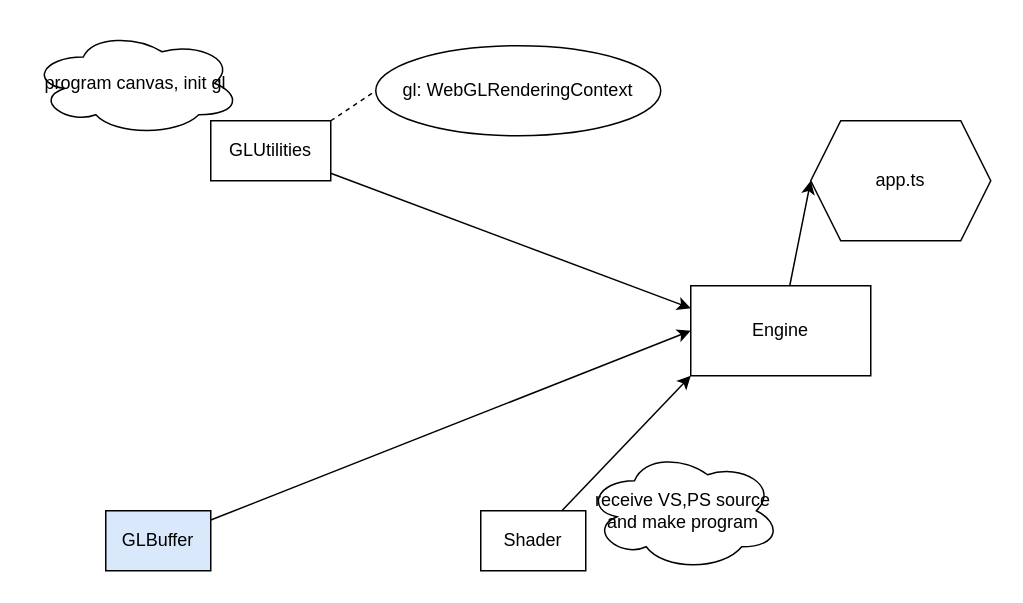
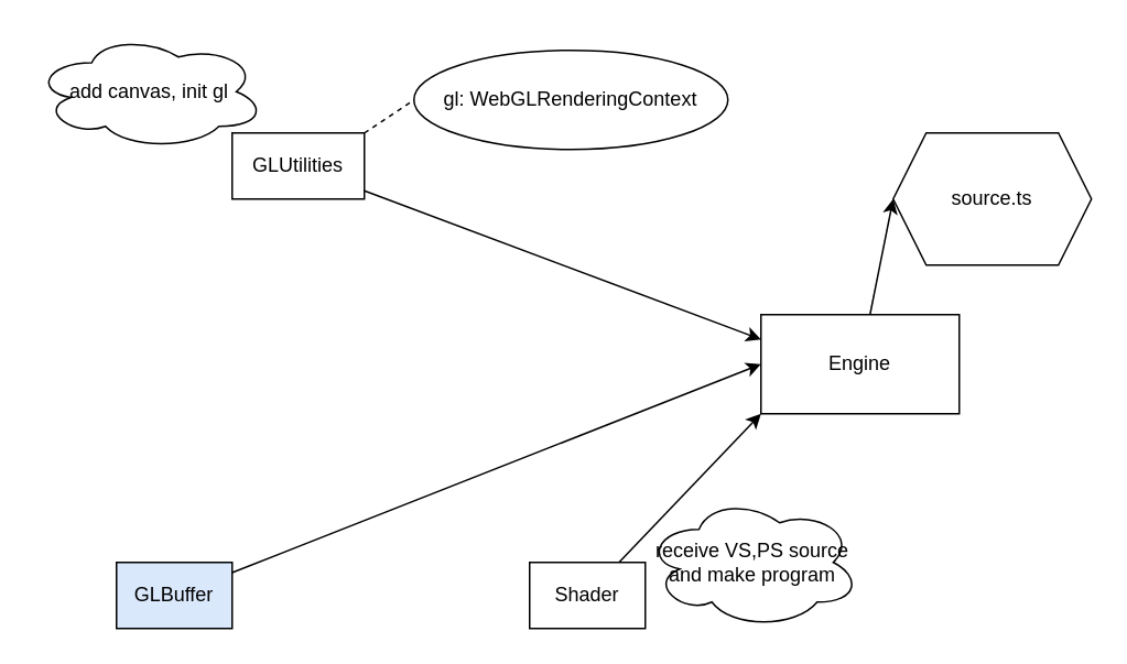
  <mxCell id="0" />
  <mxCell id="1" parent="0" />
  <mxCell id="2" value="GLUtilities" style="rounded=0;whiteSpace=wrap;html=1;" vertex="1" parent="1"><mxGeometry x="140" y="80" width="80" height="40" as="geometry" /></mxCell>
  <mxCell id="3" value="" style="endArrow=classic;html=1;entryX=0;entryY=0.25;entryDx=0;entryDy=0;" edge="1" parent="1" source="2" target="10"><mxGeometry width="50" height="50" relative="1" as="geometry"><mxPoint x="200" y="170" as="sourcePoint" /><mxPoint x="200" y="250" as="targetPoint" /></mxGeometry></mxCell>
  <mxCell id="4" value="gl: WebGLRenderingContext" style="ellipse;whiteSpace=wrap;html=1;" vertex="1" parent="1"><mxGeometry x="250" y="30" width="190" height="60" as="geometry" /></mxCell>
  <mxCell id="5" value="" style="endArrow=none;dashed=1;html=1;exitX=1;exitY=0;exitDx=0;exitDy=0;entryX=0;entryY=0.5;entryDx=0;entryDy=0;" edge="1" parent="1" source="2" target="4"><mxGeometry width="50" height="50" relative="1" as="geometry"><mxPoint x="230" y="90" as="sourcePoint" /><mxPoint x="280" y="40" as="targetPoint" /></mxGeometry></mxCell>
- <mxCell id="6" value="program canvas, init gl" style="ellipse;shape=cloud;whiteSpace=wrap;html=1;" vertex="1" parent="1"><mxGeometry x="20" y="20" width="140" height="70" as="geometry" /></mxCell>
+ <mxCell id="6" value="add canvas, init gl" style="ellipse;shape=cloud;whiteSpace=wrap;html=1;" vertex="1" parent="1"><mxGeometry x="20" y="20" width="140" height="70" as="geometry" /></mxCell>
  <mxCell id="7" value="GLBuffer" style="rounded=0;whiteSpace=wrap;html=1;fillColor=#dae8fc;" vertex="1" parent="1"><mxGeometry x="70" y="340" width="70" height="40" as="geometry" /></mxCell>
  <mxCell id="8" value="Shader" style="rounded=0;whiteSpace=wrap;html=1;" vertex="1" parent="1"><mxGeometry x="320" y="340" width="70" height="40" as="geometry" /></mxCell>
  <mxCell id="9" value="receive VS,PS source and make program" style="ellipse;shape=cloud;whiteSpace=wrap;html=1;" vertex="1" parent="1"><mxGeometry x="390" y="300" width="130" height="80" as="geometry" /></mxCell>
  <mxCell id="10" value="Engine" style="rounded=0;whiteSpace=wrap;html=1;" vertex="1" parent="1"><mxGeometry x="460" y="190" width="120" height="60" as="geometry" /></mxCell>
  <mxCell id="11" value="" style="endArrow=classic;html=1;entryX=0;entryY=0.5;entryDx=0;entryDy=0;" edge="1" parent="1" source="7" target="10"><mxGeometry width="50" height="50" relative="1" as="geometry"><mxPoint x="140" y="410" as="sourcePoint" /><mxPoint x="210.711" y="360" as="targetPoint" /></mxGeometry></mxCell>
  <mxCell id="12" value="" style="endArrow=classic;html=1;entryX=0;entryY=1;entryDx=0;entryDy=0;" edge="1" parent="1" source="8" target="10"><mxGeometry width="50" height="50" relative="1" as="geometry"><mxPoint x="355" y="319.289" as="sourcePoint" /><mxPoint x="355" y="269.289" as="targetPoint" /></mxGeometry></mxCell>
- <mxCell id="13" value="app.ts" style="shape=hexagon;perimeter=hexagonPerimeter2;whiteSpace=wrap;html=1;fixedSize=1;" vertex="1" parent="1"><mxGeometry x="540" y="80" width="120" height="80" as="geometry" /></mxCell>
+ <mxCell id="13" value="source.ts" style="shape=hexagon;perimeter=hexagonPerimeter2;whiteSpace=wrap;html=1;fixedSize=1;" vertex="1" parent="1"><mxGeometry x="540" y="80" width="120" height="80" as="geometry" /></mxCell>
  <mxCell id="14" value="" style="endArrow=classic;html=1;entryX=0;entryY=0.5;entryDx=0;entryDy=0;" edge="1" parent="1" source="10" target="13"><mxGeometry width="50" height="50" relative="1" as="geometry"><mxPoint x="520" y="169.289" as="sourcePoint" /><mxPoint x="520" y="119.289" as="targetPoint" /></mxGeometry></mxCell>
